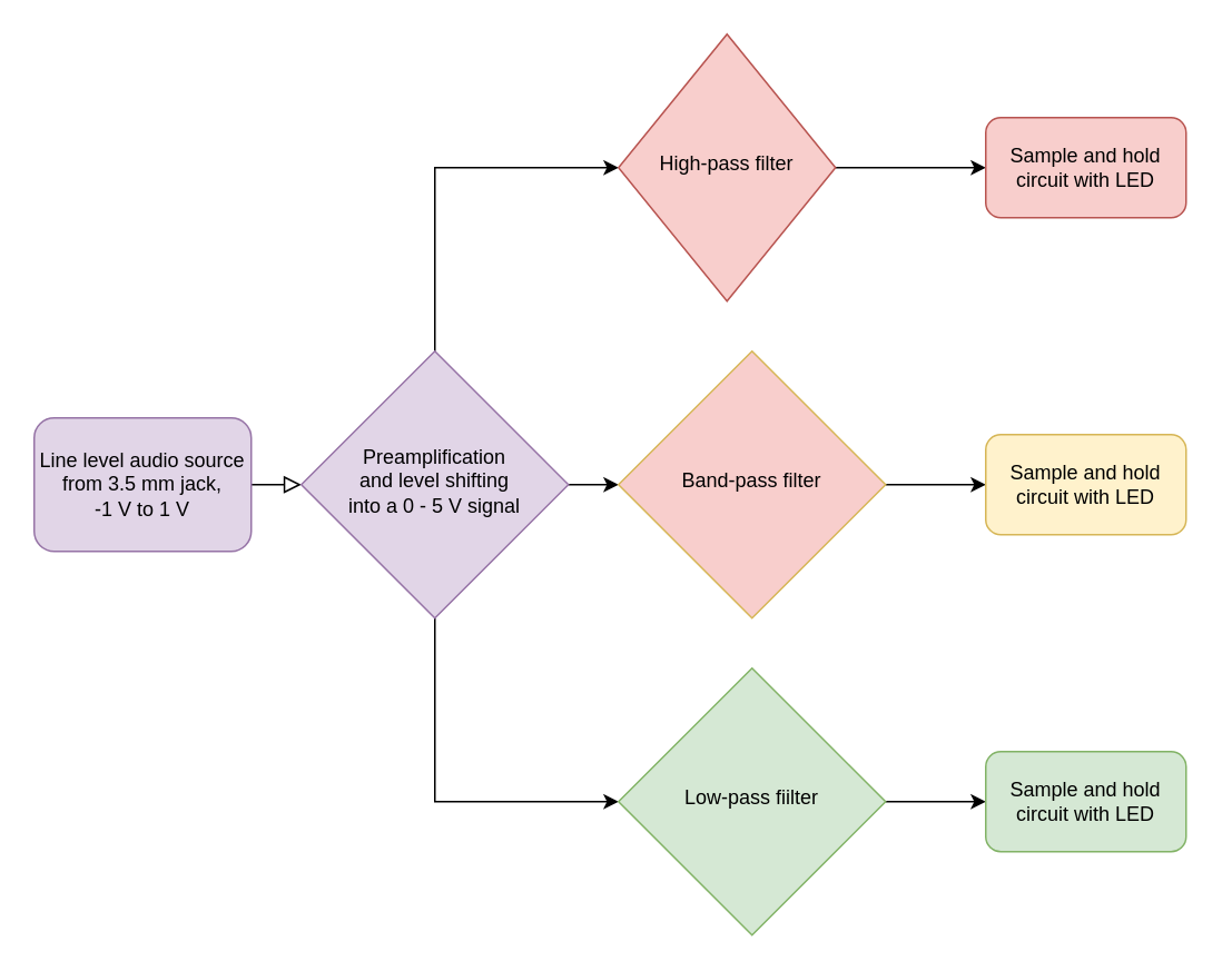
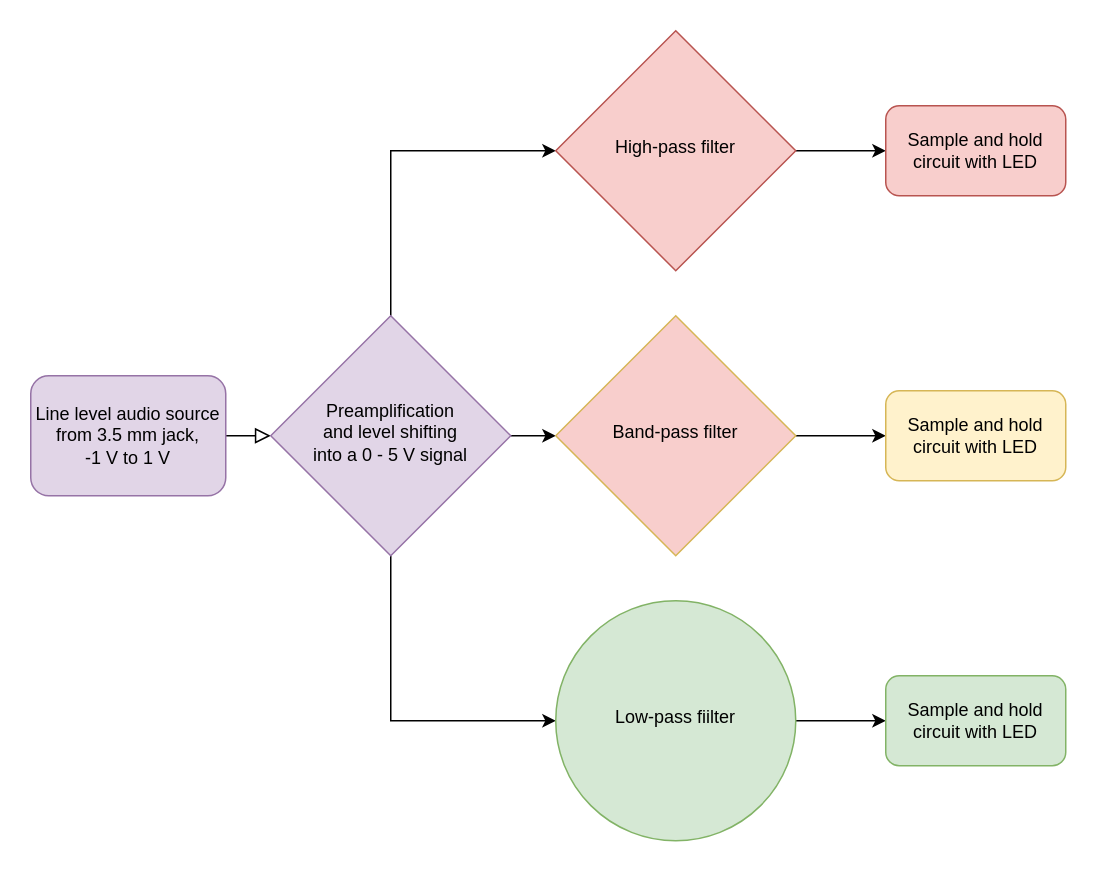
  <mxCell id="0" />
  <mxCell id="1" parent="0" />
  <mxCell id="2" value="" style="rounded=0;html=1;jettySize=auto;orthogonalLoop=1;fontSize=11;endArrow=block;endFill=0;endSize=8;strokeWidth=1;shadow=0;labelBackgroundColor=none;edgeStyle=orthogonalEdgeStyle;" parent="1" source="3" target="7" edge="1"><mxGeometry relative="1" as="geometry" /></mxCell>
  <mxCell id="3" value="&lt;div&gt;Line level audio source from 3.5 mm jack, &lt;br&gt;&lt;/div&gt;-1 V to 1 V&lt;br&gt;&lt;div&gt;&lt;span class=&quot;ILfuVd NA6bn&quot; lang=&quot;en&quot;&gt;&lt;/span&gt;&lt;/div&gt;" style="rounded=1;whiteSpace=wrap;html=1;fontSize=12;glass=0;strokeWidth=1;shadow=0;fillColor=#e1d5e7;strokeColor=#9673a6;" parent="1" vertex="1"><mxGeometry x="20" y="250" width="130" height="80" as="geometry" /></mxCell>
  <mxCell id="4" style="edgeStyle=orthogonalEdgeStyle;rounded=0;orthogonalLoop=1;jettySize=auto;html=1;exitX=1;exitY=0.5;exitDx=0;exitDy=0;entryX=0;entryY=0.5;entryDx=0;entryDy=0;" edge="1" parent="1" source="7" target="9"><mxGeometry relative="1" as="geometry" /></mxCell>
  <mxCell id="5" style="edgeStyle=orthogonalEdgeStyle;rounded=0;orthogonalLoop=1;jettySize=auto;html=1;exitX=0.5;exitY=0;exitDx=0;exitDy=0;entryX=0;entryY=0.5;entryDx=0;entryDy=0;" edge="1" parent="1" source="7" target="13"><mxGeometry relative="1" as="geometry" /></mxCell>
  <mxCell id="6" style="edgeStyle=orthogonalEdgeStyle;rounded=0;orthogonalLoop=1;jettySize=auto;html=1;exitX=0.5;exitY=1;exitDx=0;exitDy=0;entryX=0;entryY=0.5;entryDx=0;entryDy=0;" edge="1" parent="1" source="7" target="11"><mxGeometry relative="1" as="geometry" /></mxCell>
  <mxCell id="7" value="&lt;div&gt;Preamplification &lt;br&gt;&lt;/div&gt;&lt;div&gt;and level shifting &lt;br&gt;&lt;/div&gt;&lt;div&gt;into a 0 - 5 V signal&lt;/div&gt;" style="rhombus;whiteSpace=wrap;html=1;shadow=0;fontFamily=Helvetica;fontSize=12;align=center;strokeWidth=1;spacing=6;spacingTop=-4;fillColor=#e1d5e7;strokeColor=#9673a6;" parent="1" vertex="1"><mxGeometry x="180" y="210" width="160" height="160" as="geometry" /></mxCell>
  <mxCell id="8" style="edgeStyle=orthogonalEdgeStyle;rounded=0;orthogonalLoop=1;jettySize=auto;html=1;exitX=1;exitY=0.5;exitDx=0;exitDy=0;" edge="1" parent="1" source="9" target="15"><mxGeometry relative="1" as="geometry" /></mxCell>
  <mxCell id="9" value="Band-pass filter" style="rhombus;whiteSpace=wrap;html=1;shadow=0;fontFamily=Helvetica;fontSize=12;align=center;strokeWidth=1;spacing=6;spacingTop=-4;fillColor=#f8cecc;strokeColor=#d6b656;" vertex="1" parent="1"><mxGeometry x="370" y="210" width="160" height="160" as="geometry" /></mxCell>
  <mxCell id="10" style="edgeStyle=orthogonalEdgeStyle;rounded=0;orthogonalLoop=1;jettySize=auto;html=1;exitX=1;exitY=0.5;exitDx=0;exitDy=0;entryX=0;entryY=0.5;entryDx=0;entryDy=0;" edge="1" parent="1" source="11" target="16"><mxGeometry relative="1" as="geometry" /></mxCell>
- <mxCell id="11" value="Low-pass fiilter" style="rhombus;whiteSpace=wrap;html=1;shadow=0;fontFamily=Helvetica;fontSize=12;align=center;strokeWidth=1;spacing=6;spacingTop=-4;fillColor=#d5e8d4;strokeColor=#82b366;" vertex="1" parent="1"><mxGeometry x="370" y="400" width="160" height="160" as="geometry" /></mxCell>
+ <mxCell id="11" value="Low-pass fiilter" style="ellipse;whiteSpace=wrap;html=1;shadow=0;fontFamily=Helvetica;fontSize=12;align=center;strokeWidth=1;spacing=6;spacingTop=-4;fillColor=#d5e8d4;strokeColor=#82b366;" vertex="1" parent="1"><mxGeometry x="370" y="400" width="160" height="160" as="geometry" /></mxCell>
  <mxCell id="12" style="edgeStyle=orthogonalEdgeStyle;rounded=0;orthogonalLoop=1;jettySize=auto;html=1;exitX=1;exitY=0.5;exitDx=0;exitDy=0;entryX=0;entryY=0.5;entryDx=0;entryDy=0;" edge="1" parent="1" source="13" target="14"><mxGeometry relative="1" as="geometry" /></mxCell>
- <mxCell id="13" value="High-pass filter" style="rhombus;whiteSpace=wrap;html=1;shadow=0;fontFamily=Helvetica;fontSize=12;align=center;strokeWidth=1;spacing=6;spacingTop=-4;fillColor=#f8cecc;strokeColor=#b85450;" vertex="1" parent="1"><mxGeometry x="370" y="20" width="130" height="160" as="geometry" /></mxCell>
+ <mxCell id="13" value="High-pass filter" style="rhombus;whiteSpace=wrap;html=1;shadow=0;fontFamily=Helvetica;fontSize=12;align=center;strokeWidth=1;spacing=6;spacingTop=-4;fillColor=#f8cecc;strokeColor=#b85450;" vertex="1" parent="1"><mxGeometry x="370" y="20" width="160" height="160" as="geometry" /></mxCell>
  <mxCell id="14" value="Sample and hold circuit with LED" style="rounded=1;whiteSpace=wrap;html=1;fillColor=#f8cecc;strokeColor=#b85450;" vertex="1" parent="1"><mxGeometry x="590" y="70" width="120" height="60" as="geometry" /></mxCell>
  <mxCell id="15" value="Sample and hold circuit with LED" style="rounded=1;whiteSpace=wrap;html=1;fillColor=#fff2cc;strokeColor=#d6b656;" vertex="1" parent="1"><mxGeometry x="590" y="260" width="120" height="60" as="geometry" /></mxCell>
  <mxCell id="16" value="Sample and hold circuit with LED" style="rounded=1;whiteSpace=wrap;html=1;fillColor=#d5e8d4;strokeColor=#82b366;" vertex="1" parent="1"><mxGeometry x="590" y="450" width="120" height="60" as="geometry" /></mxCell>
